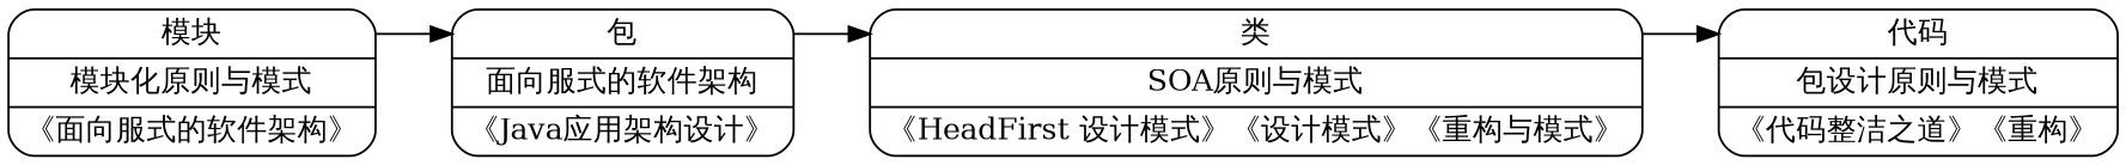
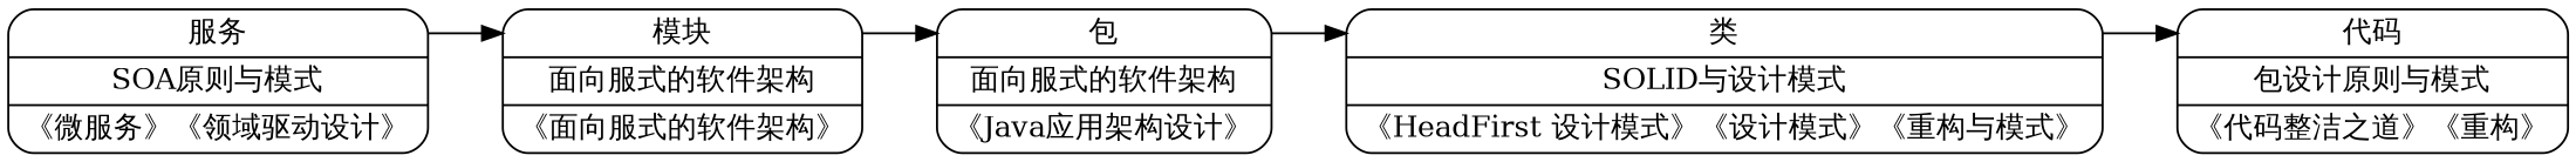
  digraph {
    compound=true
    fixedsize=true
    rankdir=LR
    node [shape=Mrecord]
    edge [headport=f0 tailport=f0]
-   n2 [label="<f0> 模块 |<f1> 模块化原则与模式 | 《面向服式的软件架构》"]
+   n1 [label="<f0> 服务 |<f1> SOA原则与模式 | 《微服务》《领域驱动设计》"]
+   n2 [label="<f0> 模块 |<f1> 面向服式的软件架构 | 《面向服式的软件架构》"]
    n3 [label="<f0> 包   |<f1> 面向服式的软件架构 | 《Java应用架构设计》"]
-   n4 [label="<f0> 类   |<f1> SOA原则与模式 | <f2> 《HeadFirst 设计模式》《设计模式》《重构与模式》"]
+   n4 [label="<f0> 类   |<f1> SOLID与设计模式 | <f2> 《HeadFirst 设计模式》《设计模式》《重构与模式》"]
    n5 [label="<f0> 代码 |<f1> 包设计原则与模式 | <f2> 《代码整洁之道》《重构》"]
+   n1 -> n2
    n2 -> n3
    n3 -> n4
    n4 -> n5
  }
